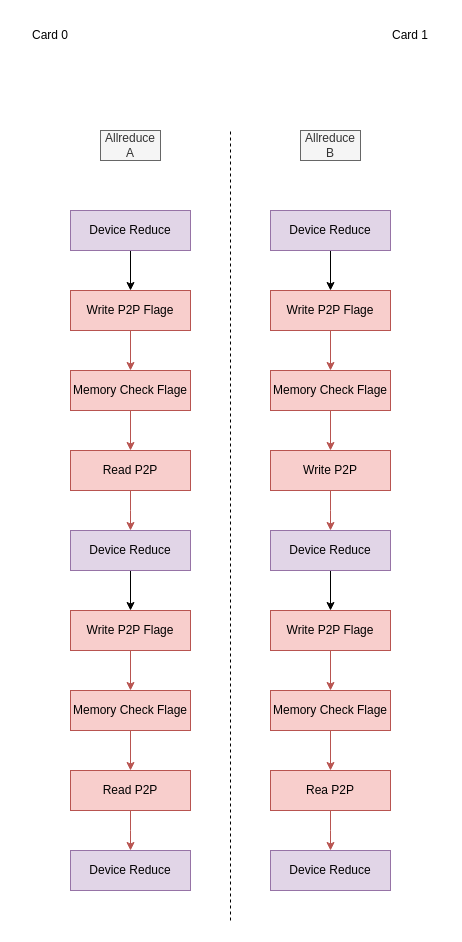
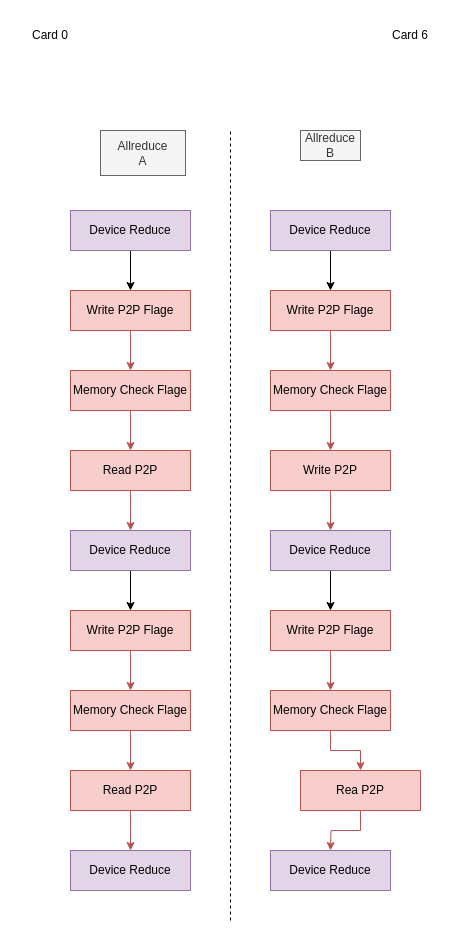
  <mxCell id="0" />
  <mxCell id="1" parent="0" />
  <mxCell id="2" value="" style="endArrow=none;dashed=1;html=1;rounded=0;" edge="1" parent="1"><mxGeometry width="50" height="50" relative="1" as="geometry"><mxPoint x="230" y="920" as="sourcePoint" /><mxPoint x="230" y="130" as="targetPoint" /></mxGeometry></mxCell>
  <mxCell id="3" value="" style="edgeStyle=orthogonalEdgeStyle;rounded=0;orthogonalLoop=1;jettySize=auto;html=1;fillColor=#d5e8d4;strokeColor=#000000;" edge="1" parent="1" source="4" target="6"><mxGeometry relative="1" as="geometry" /></mxCell>
  <mxCell id="4" value="Device Reduce" style="rounded=0;whiteSpace=wrap;html=1;fillColor=#e1d5e7;strokeColor=#9673a6;" vertex="1" parent="1"><mxGeometry x="70" y="210" width="120" height="40" as="geometry" /></mxCell>
  <mxCell id="5" value="" style="edgeStyle=orthogonalEdgeStyle;rounded=0;orthogonalLoop=1;jettySize=auto;html=1;fillColor=#f8cecc;strokeColor=#b85450;" edge="1" parent="1" source="6" target="8"><mxGeometry relative="1" as="geometry" /></mxCell>
  <mxCell id="6" value="Write P2P Flage" style="rounded=0;whiteSpace=wrap;html=1;fillColor=#f8cecc;strokeColor=#b85450;" vertex="1" parent="1"><mxGeometry x="70" y="290" width="120" height="40" as="geometry" /></mxCell>
  <mxCell id="7" value="" style="edgeStyle=orthogonalEdgeStyle;rounded=0;orthogonalLoop=1;jettySize=auto;html=1;fillColor=#f8cecc;strokeColor=#b85450;" edge="1" parent="1" source="8" target="10"><mxGeometry relative="1" as="geometry" /></mxCell>
  <mxCell id="8" value="Memory Check Flage" style="rounded=0;whiteSpace=wrap;html=1;fillColor=#f8cecc;strokeColor=#b85450;" vertex="1" parent="1"><mxGeometry x="70" y="370" width="120" height="40" as="geometry" /></mxCell>
  <mxCell id="9" value="" style="edgeStyle=orthogonalEdgeStyle;rounded=0;orthogonalLoop=1;jettySize=auto;html=1;fillColor=#f8cecc;strokeColor=#b85450;" edge="1" parent="1" source="10"><mxGeometry relative="1" as="geometry"><mxPoint x="130" y="530" as="targetPoint" /></mxGeometry></mxCell>
  <mxCell id="10" value="Read P2P" style="rounded=0;whiteSpace=wrap;html=1;fillColor=#f8cecc;strokeColor=#b85450;" vertex="1" parent="1"><mxGeometry x="70" y="450" width="120" height="40" as="geometry" /></mxCell>
  <mxCell id="11" value="" style="edgeStyle=orthogonalEdgeStyle;rounded=0;orthogonalLoop=1;jettySize=auto;html=1;" edge="1" parent="1" source="12" target="28"><mxGeometry relative="1" as="geometry" /></mxCell>
  <mxCell id="12" value="Device Reduce" style="rounded=0;whiteSpace=wrap;html=1;fillColor=#e1d5e7;strokeColor=#9673a6;" vertex="1" parent="1"><mxGeometry x="70" y="530" width="120" height="40" as="geometry" /></mxCell>
  <mxCell id="13" value="" style="edgeStyle=orthogonalEdgeStyle;rounded=0;orthogonalLoop=1;jettySize=auto;html=1;fillColor=#d5e8d4;strokeColor=#000000;" edge="1" parent="1" source="14" target="16"><mxGeometry relative="1" as="geometry" /></mxCell>
  <mxCell id="14" value="Device Reduce" style="rounded=0;whiteSpace=wrap;html=1;fillColor=#e1d5e7;strokeColor=#9673a6;" vertex="1" parent="1"><mxGeometry x="270" y="210" width="120" height="40" as="geometry" /></mxCell>
  <mxCell id="15" value="" style="edgeStyle=orthogonalEdgeStyle;rounded=0;orthogonalLoop=1;jettySize=auto;html=1;fillColor=#f8cecc;strokeColor=#b85450;" edge="1" parent="1" source="16" target="18"><mxGeometry relative="1" as="geometry" /></mxCell>
  <mxCell id="16" value="Write P2P Flage" style="rounded=0;whiteSpace=wrap;html=1;fillColor=#f8cecc;strokeColor=#b85450;" vertex="1" parent="1"><mxGeometry x="270" y="290" width="120" height="40" as="geometry" /></mxCell>
  <mxCell id="17" value="" style="edgeStyle=orthogonalEdgeStyle;rounded=0;orthogonalLoop=1;jettySize=auto;html=1;fillColor=#f8cecc;strokeColor=#b85450;" edge="1" parent="1" source="18" target="20"><mxGeometry relative="1" as="geometry" /></mxCell>
  <mxCell id="18" value="Memory Check Flage" style="rounded=0;whiteSpace=wrap;html=1;fillColor=#f8cecc;strokeColor=#b85450;" vertex="1" parent="1"><mxGeometry x="270" y="370" width="120" height="40" as="geometry" /></mxCell>
  <mxCell id="19" value="" style="edgeStyle=orthogonalEdgeStyle;rounded=0;orthogonalLoop=1;jettySize=auto;html=1;fillColor=#f8cecc;strokeColor=#b85450;" edge="1" parent="1" source="20"><mxGeometry relative="1" as="geometry"><mxPoint x="330" y="530" as="targetPoint" /></mxGeometry></mxCell>
  <mxCell id="20" value="Write P2P" style="rounded=0;whiteSpace=wrap;html=1;fillColor=#f8cecc;strokeColor=#b85450;" vertex="1" parent="1"><mxGeometry x="270" y="450" width="120" height="40" as="geometry" /></mxCell>
  <mxCell id="21" value="" style="edgeStyle=orthogonalEdgeStyle;rounded=0;orthogonalLoop=1;jettySize=auto;html=1;" edge="1" parent="1" source="22" target="35"><mxGeometry relative="1" as="geometry" /></mxCell>
  <mxCell id="22" value="Device Reduce" style="rounded=0;whiteSpace=wrap;html=1;fillColor=#e1d5e7;strokeColor=#9673a6;" vertex="1" parent="1"><mxGeometry x="270" y="530" width="120" height="40" as="geometry" /></mxCell>
  <mxCell id="23" value="Allreduce&lt;br&gt;B" style="text;html=1;strokeColor=#666666;fillColor=#f5f5f5;align=center;verticalAlign=middle;whiteSpace=wrap;rounded=0;fontColor=#333333;" vertex="1" parent="1"><mxGeometry x="300" y="130" width="60" height="30" as="geometry" /></mxCell>
- <mxCell id="24" value="Allreduce&lt;br&gt;A" style="text;html=1;strokeColor=#666666;fillColor=#f5f5f5;align=center;verticalAlign=middle;whiteSpace=wrap;rounded=0;fontColor=#333333;" vertex="1" parent="1"><mxGeometry x="100" y="130" width="60" height="30" as="geometry" /></mxCell>
+ <mxCell id="24" value="Allreduce&lt;br&gt;A" style="text;html=1;strokeColor=#666666;fillColor=#f5f5f5;align=center;verticalAlign=middle;whiteSpace=wrap;rounded=0;fontColor=#333333;" vertex="1" parent="1"><mxGeometry x="100" y="130" width="85" height="45" as="geometry" /></mxCell>
  <mxCell id="25" value="Card 0" style="text;html=1;strokeColor=none;fillColor=none;align=center;verticalAlign=middle;whiteSpace=wrap;rounded=0;" vertex="1" parent="1"><mxGeometry x="20" y="20" width="60" height="30" as="geometry" /></mxCell>
- <mxCell id="26" value="Card 1" style="text;html=1;strokeColor=none;fillColor=none;align=center;verticalAlign=middle;whiteSpace=wrap;rounded=0;" vertex="1" parent="1"><mxGeometry x="380" y="20" width="60" height="30" as="geometry" /></mxCell>
+ <mxCell id="26" value="Card 6" style="text;html=1;strokeColor=none;fillColor=none;align=center;verticalAlign=middle;whiteSpace=wrap;rounded=0;" vertex="1" parent="1"><mxGeometry x="380" y="20" width="60" height="30" as="geometry" /></mxCell>
  <mxCell id="27" value="" style="edgeStyle=orthogonalEdgeStyle;rounded=0;orthogonalLoop=1;jettySize=auto;html=1;fillColor=#f8cecc;strokeColor=#b85450;" edge="1" parent="1" source="28" target="30"><mxGeometry relative="1" as="geometry" /></mxCell>
  <mxCell id="28" value="Write P2P Flage" style="rounded=0;whiteSpace=wrap;html=1;fillColor=#f8cecc;strokeColor=#b85450;" vertex="1" parent="1"><mxGeometry x="70" y="610" width="120" height="40" as="geometry" /></mxCell>
  <mxCell id="29" value="" style="edgeStyle=orthogonalEdgeStyle;rounded=0;orthogonalLoop=1;jettySize=auto;html=1;fillColor=#f8cecc;strokeColor=#b85450;" edge="1" parent="1" source="30" target="32"><mxGeometry relative="1" as="geometry" /></mxCell>
  <mxCell id="30" value="Memory Check Flage" style="rounded=0;whiteSpace=wrap;html=1;fillColor=#f8cecc;strokeColor=#b85450;" vertex="1" parent="1"><mxGeometry x="70" y="690" width="120" height="40" as="geometry" /></mxCell>
  <mxCell id="31" value="" style="edgeStyle=orthogonalEdgeStyle;rounded=0;orthogonalLoop=1;jettySize=auto;html=1;fillColor=#f8cecc;strokeColor=#b85450;" edge="1" parent="1" source="32"><mxGeometry relative="1" as="geometry"><mxPoint x="130" y="850" as="targetPoint" /></mxGeometry></mxCell>
  <mxCell id="32" value="Read P2P" style="rounded=0;whiteSpace=wrap;html=1;fillColor=#f8cecc;strokeColor=#b85450;" vertex="1" parent="1"><mxGeometry x="70" y="770" width="120" height="40" as="geometry" /></mxCell>
  <mxCell id="33" value="Device Reduce" style="rounded=0;whiteSpace=wrap;html=1;fillColor=#e1d5e7;strokeColor=#9673a6;" vertex="1" parent="1"><mxGeometry x="70" y="850" width="120" height="40" as="geometry" /></mxCell>
  <mxCell id="34" value="" style="edgeStyle=orthogonalEdgeStyle;rounded=0;orthogonalLoop=1;jettySize=auto;html=1;fillColor=#f8cecc;strokeColor=#b85450;" edge="1" parent="1" source="35" target="37"><mxGeometry relative="1" as="geometry" /></mxCell>
  <mxCell id="35" value="Write P2P Flage" style="rounded=0;whiteSpace=wrap;html=1;fillColor=#f8cecc;strokeColor=#b85450;" vertex="1" parent="1"><mxGeometry x="270" y="610" width="120" height="40" as="geometry" /></mxCell>
  <mxCell id="36" value="" style="edgeStyle=orthogonalEdgeStyle;rounded=0;orthogonalLoop=1;jettySize=auto;html=1;fillColor=#f8cecc;strokeColor=#b85450;" edge="1" parent="1" source="37" target="39"><mxGeometry relative="1" as="geometry" /></mxCell>
  <mxCell id="37" value="Memory Check Flage" style="rounded=0;whiteSpace=wrap;html=1;fillColor=#f8cecc;strokeColor=#b85450;" vertex="1" parent="1"><mxGeometry x="270" y="690" width="120" height="40" as="geometry" /></mxCell>
  <mxCell id="38" value="" style="edgeStyle=orthogonalEdgeStyle;rounded=0;orthogonalLoop=1;jettySize=auto;html=1;fillColor=#f8cecc;strokeColor=#b85450;" edge="1" parent="1" source="39"><mxGeometry relative="1" as="geometry"><mxPoint x="330" y="850" as="targetPoint" /></mxGeometry></mxCell>
- <mxCell id="39" value="Rea P2P" style="rounded=0;whiteSpace=wrap;html=1;fillColor=#f8cecc;strokeColor=#b85450;" vertex="1" parent="1"><mxGeometry x="270" y="770" width="120" height="40" as="geometry" /></mxCell>
+ <mxCell id="39" value="Rea P2P" style="rounded=0;whiteSpace=wrap;html=1;fillColor=#f8cecc;strokeColor=#b85450;" vertex="1" parent="1"><mxGeometry x="300" y="770" width="120" height="40" as="geometry" /></mxCell>
  <mxCell id="40" value="Device Reduce" style="rounded=0;whiteSpace=wrap;html=1;fillColor=#e1d5e7;strokeColor=#9673a6;" vertex="1" parent="1"><mxGeometry x="270" y="850" width="120" height="40" as="geometry" /></mxCell>
